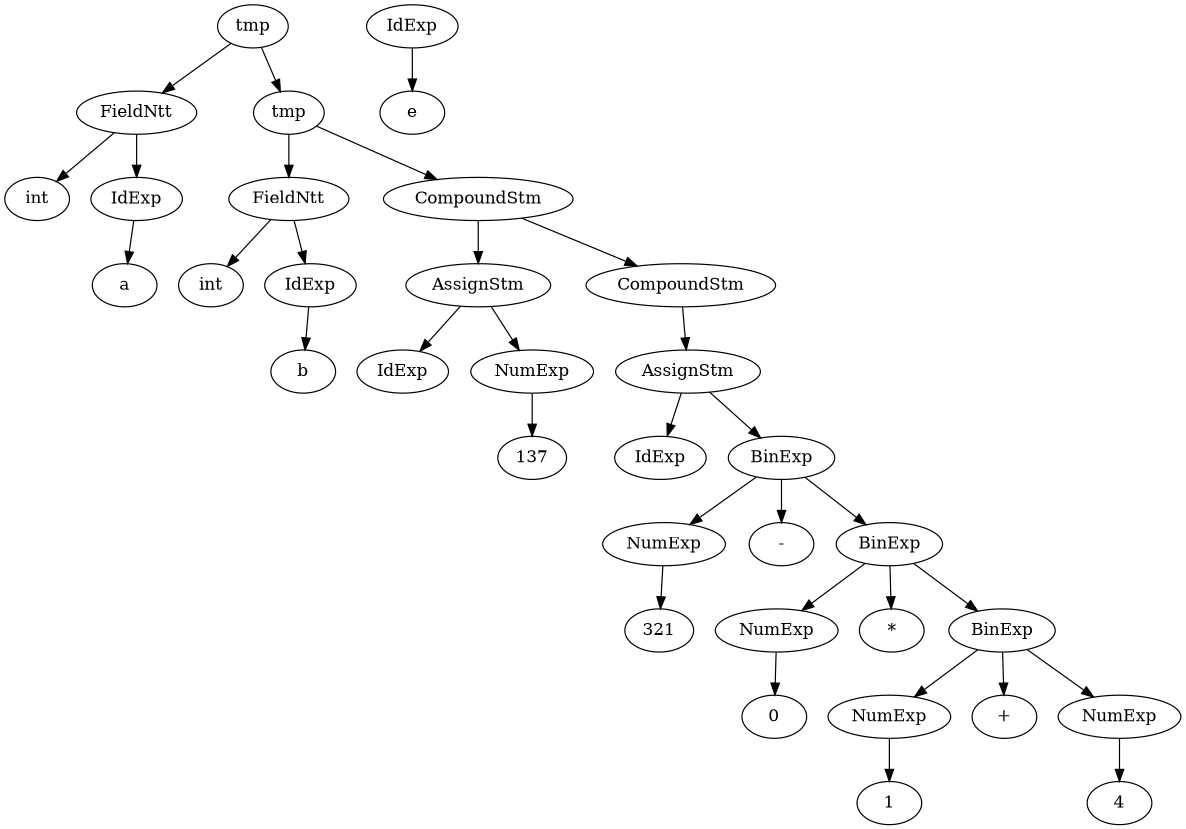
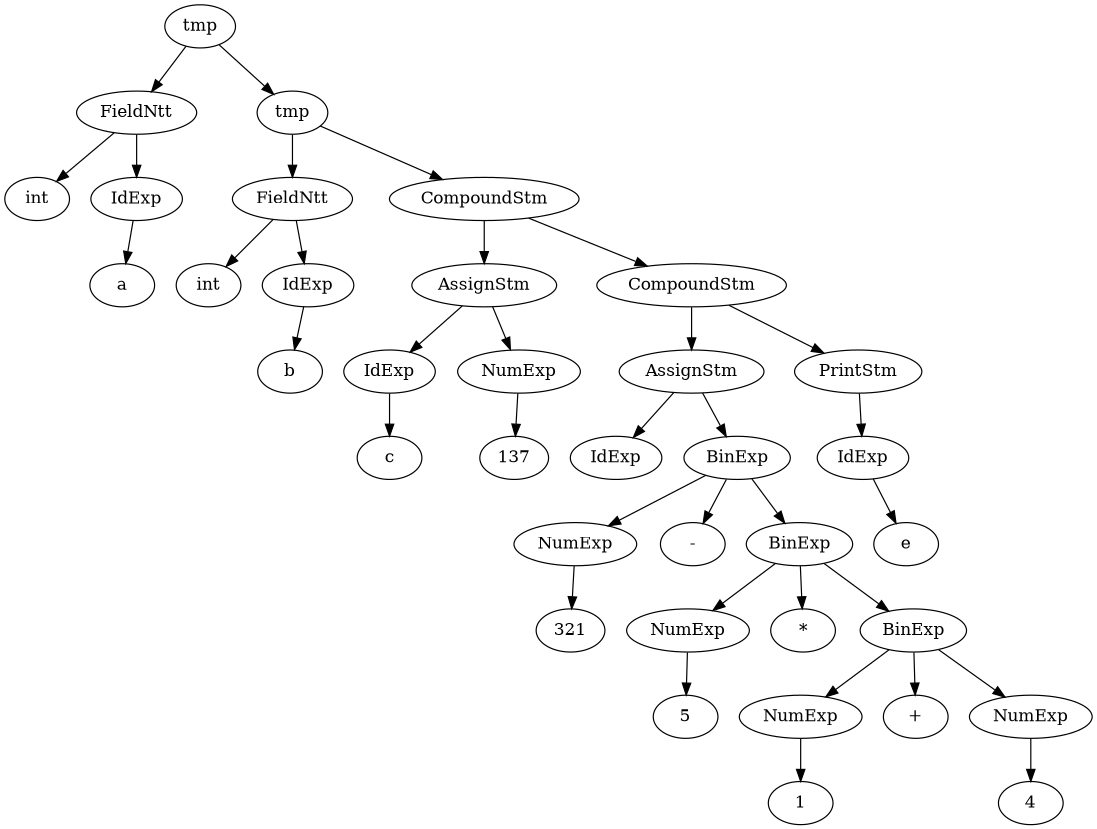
  digraph {
    n1 [label=tmp]
    n2 [label=FieldNtt]
    n3 [label=tmp]
    n4 [label=int]
    n5 [label=IdExp]
    n6 [label=FieldNtt]
    n7 [label=CompoundStm]
    n8 [label=a]
    n9 [label=int]
    n10 [label=IdExp]
    n11 [label=AssignStm]
    n12 [label=CompoundStm]
    n13 [label=b]
    n14 [label=IdExp]
    n15 [label=NumExp]
    n16 [label=AssignStm]
+   n17 [label=PrintStm]
+   n18 [label=c]
    n19 [label=137]
    n20 [label=IdExp]
    n21 [label=BinExp]
    n22 [label=IdExp]
    n23 [label=NumExp]
    n24 [label="-"]
    n25 [label=BinExp]
    n26 [label=321]
    n27 [label=NumExp]
    n28 [label="*"]
    n29 [label=BinExp]
-   n30 [label=0]
+   n30 [label=5]
    n31 [label=NumExp]
    n32 [label="+"]
    n33 [label=NumExp]
    n34 [label=1]
    n35 [label=4]
    n36 [label=e]
    n1 -> n2
    n1 -> n3
    n2 -> n4
    n2 -> n5
    n3 -> n6
    n3 -> n7
    n5 -> n8
    n6 -> n9
    n6 -> n10
    n7 -> n11
    n7 -> n12
    n10 -> n13
    n11 -> n14
    n11 -> n15
    n12 -> n16
+   n12 -> n17
+   n14 -> n18
    n15 -> n19
    n16 -> n20
    n16 -> n21
+   n17 -> n22
    n21 -> n23
    n21 -> n24
    n21 -> n25
    n22 -> n36
    n23 -> n26
    n25 -> n27
    n25 -> n28
    n25 -> n29
    n27 -> n30
    n29 -> n31
    n29 -> n32
    n29 -> n33
    n31 -> n34
    n33 -> n35
  }
